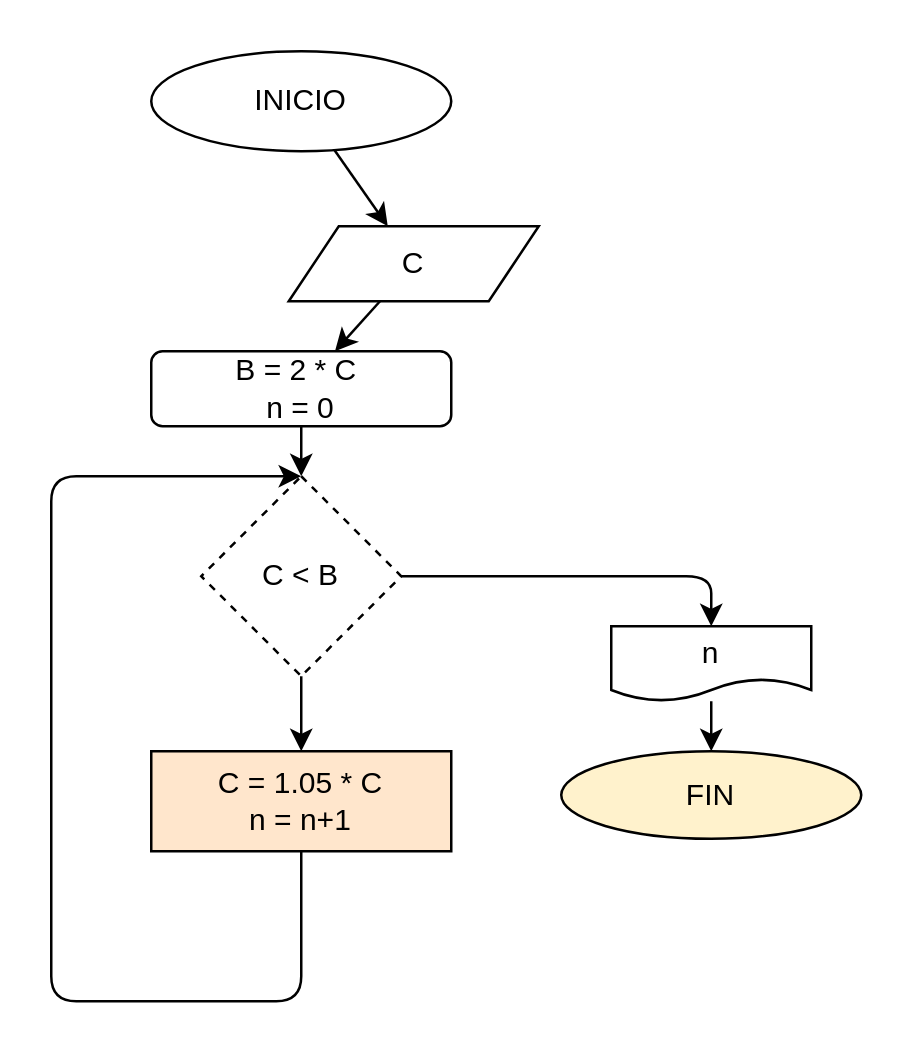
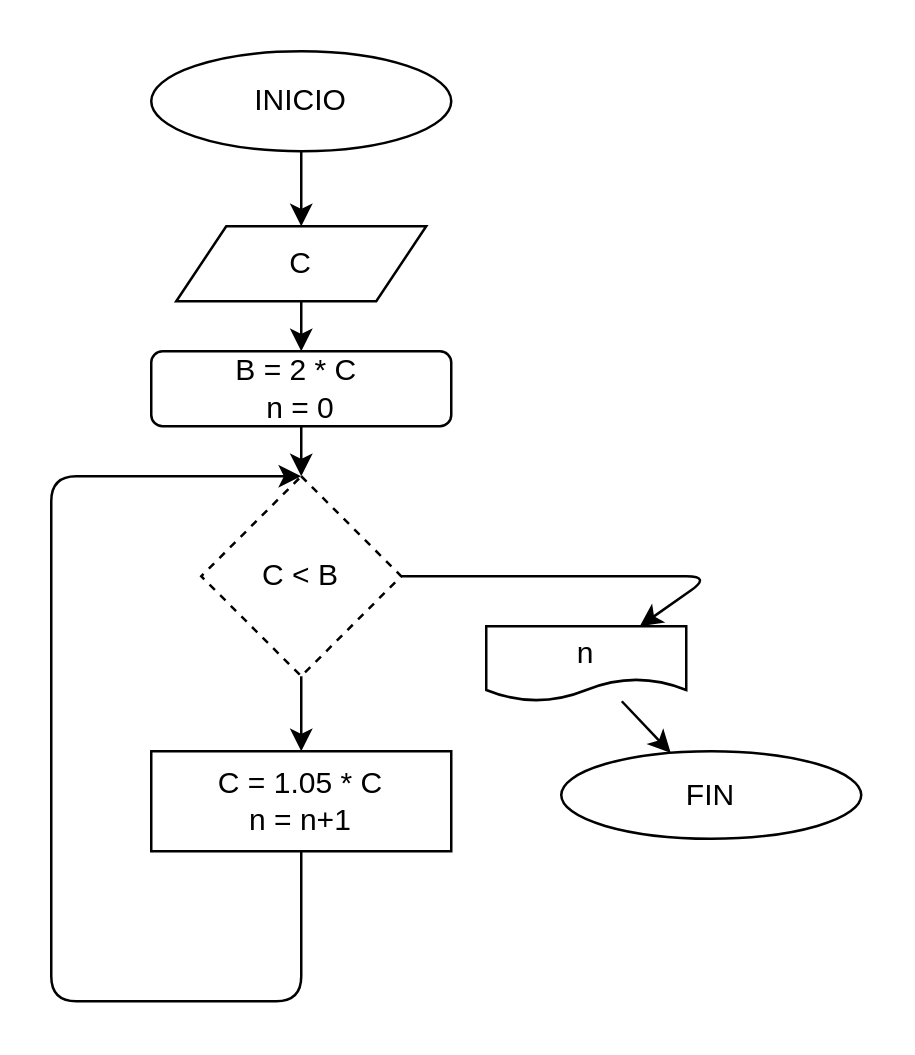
  <mxCell id="0" />
  <mxCell id="1" parent="0" />
  <mxCell id="2" value="" style="edgeStyle=none;html=1;" edge="1" parent="1" source="3" target="5"><mxGeometry relative="1" as="geometry" /></mxCell>
  <mxCell id="3" value="INICIO" style="ellipse;whiteSpace=wrap;html=1;" vertex="1" parent="1"><mxGeometry x="60" y="20" width="120" height="40" as="geometry" /></mxCell>
  <mxCell id="4" value="" style="edgeStyle=none;html=1;" edge="1" parent="1" source="5" target="7"><mxGeometry relative="1" as="geometry" /></mxCell>
- <mxCell id="5" value="C" style="shape=parallelogram;perimeter=parallelogramPerimeter;whiteSpace=wrap;html=1;fixedSize=1;" vertex="1" parent="1"><mxGeometry x="115" y="90" width="100" height="30" as="geometry" /></mxCell>
+ <mxCell id="5" value="C" style="shape=parallelogram;perimeter=parallelogramPerimeter;whiteSpace=wrap;html=1;fixedSize=1;" vertex="1" parent="1"><mxGeometry x="70" y="90" width="100" height="30" as="geometry" /></mxCell>
  <mxCell id="6" value="" style="edgeStyle=none;html=1;" edge="1" parent="1" source="7" target="10"><mxGeometry relative="1" as="geometry" /></mxCell>
  <mxCell id="7" value="B = 2 * C&amp;nbsp;&lt;br&gt;n = 0" style="whiteSpace=wrap;html=1;rounded=1;" vertex="1" parent="1"><mxGeometry x="60" y="140" width="120" height="30" as="geometry" /></mxCell>
  <mxCell id="8" value="" style="edgeStyle=none;html=1;" edge="1" parent="1" source="10" target="11"><mxGeometry relative="1" as="geometry" /></mxCell>
  <mxCell id="9" value="" style="edgeStyle=none;html=1;" edge="1" parent="1" source="10" target="14"><mxGeometry relative="1" as="geometry"><Array as="points"><mxPoint x="284" y="230" /></Array></mxGeometry></mxCell>
  <mxCell id="10" value="C &amp;lt; B" style="rhombus;whiteSpace=wrap;html=1;dashed=1;" vertex="1" parent="1"><mxGeometry x="80" y="190" width="80" height="80" as="geometry" /></mxCell>
- <mxCell id="11" value="C = 1.05 * C&lt;br&gt;n = n+1" style="whiteSpace=wrap;html=1;fillColor=#ffe6cc;" vertex="1" parent="1"><mxGeometry x="60" y="300" width="120" height="40" as="geometry" /></mxCell>
+ <mxCell id="11" value="C = 1.05 * C&lt;br&gt;n = n+1" style="whiteSpace=wrap;html=1;" vertex="1" parent="1"><mxGeometry x="60" y="300" width="120" height="40" as="geometry" /></mxCell>
  <mxCell id="12" value="" style="endArrow=classic;html=1;exitX=0.5;exitY=1;exitDx=0;exitDy=0;entryX=0.5;entryY=0;entryDx=0;entryDy=0;" edge="1" parent="1" source="11" target="10"><mxGeometry width="50" height="50" relative="1" as="geometry"><mxPoint x="100" y="250" as="sourcePoint" /><mxPoint x="150" y="200" as="targetPoint" /><Array as="points"><mxPoint x="120" y="400" /><mxPoint x="20" y="400" /><mxPoint x="20" y="190" /></Array></mxGeometry></mxCell>
  <mxCell id="13" value="" style="edgeStyle=none;html=1;" edge="1" parent="1" source="14" target="15"><mxGeometry relative="1" as="geometry" /></mxCell>
- <mxCell id="14" value="n" style="shape=document;whiteSpace=wrap;html=1;boundedLbl=1;" vertex="1" parent="1"><mxGeometry x="244" y="250" width="80" height="30" as="geometry" /></mxCell>
- <mxCell id="15" value="FIN" style="ellipse;whiteSpace=wrap;html=1;fillColor=#fff2cc;" vertex="1" parent="1"><mxGeometry x="224" y="300" width="120" height="35" as="geometry" /></mxCell>
+ <mxCell id="14" value="n" style="shape=document;whiteSpace=wrap;html=1;boundedLbl=1;" vertex="1" parent="1"><mxGeometry x="194" y="250" width="80" height="30" as="geometry" /></mxCell>
+ <mxCell id="15" value="FIN" style="ellipse;whiteSpace=wrap;html=1;" vertex="1" parent="1"><mxGeometry x="224" y="300" width="120" height="35" as="geometry" /></mxCell>
